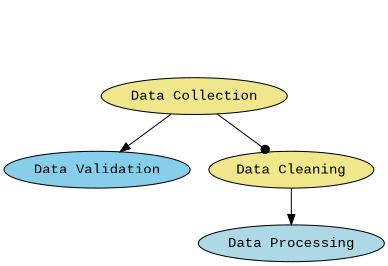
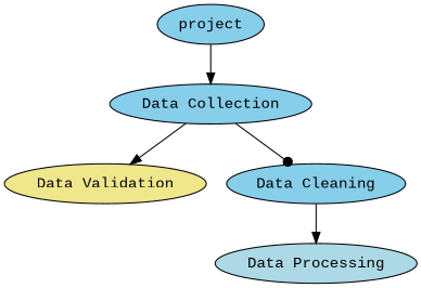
  digraph {
    node [fillcolor=skyblue fontname="Courier New" fontsize=14 shape=ellipse style=filled]
    edge [arrowhead=normal fontname="Courier New" fontsize=10]
-   n2 [fillcolor=khaki label="Data Collection"]
-   n3 [label="Data Validation"]
-   n4 [fillcolor=khaki label="Data Cleaning"]
+   n1 [label=project]
+   n2 [label="Data Collection"]
+   n3 [fillcolor=khaki label="Data Validation"]
+   n4 [label="Data Cleaning"]
    n5 [fillcolor=lightblue label="Data Processing"]
+   n1 -> n2
    n2 -> n3
    n2 -> n4 [arrowhead=dot]
    n4 -> n5
  }
